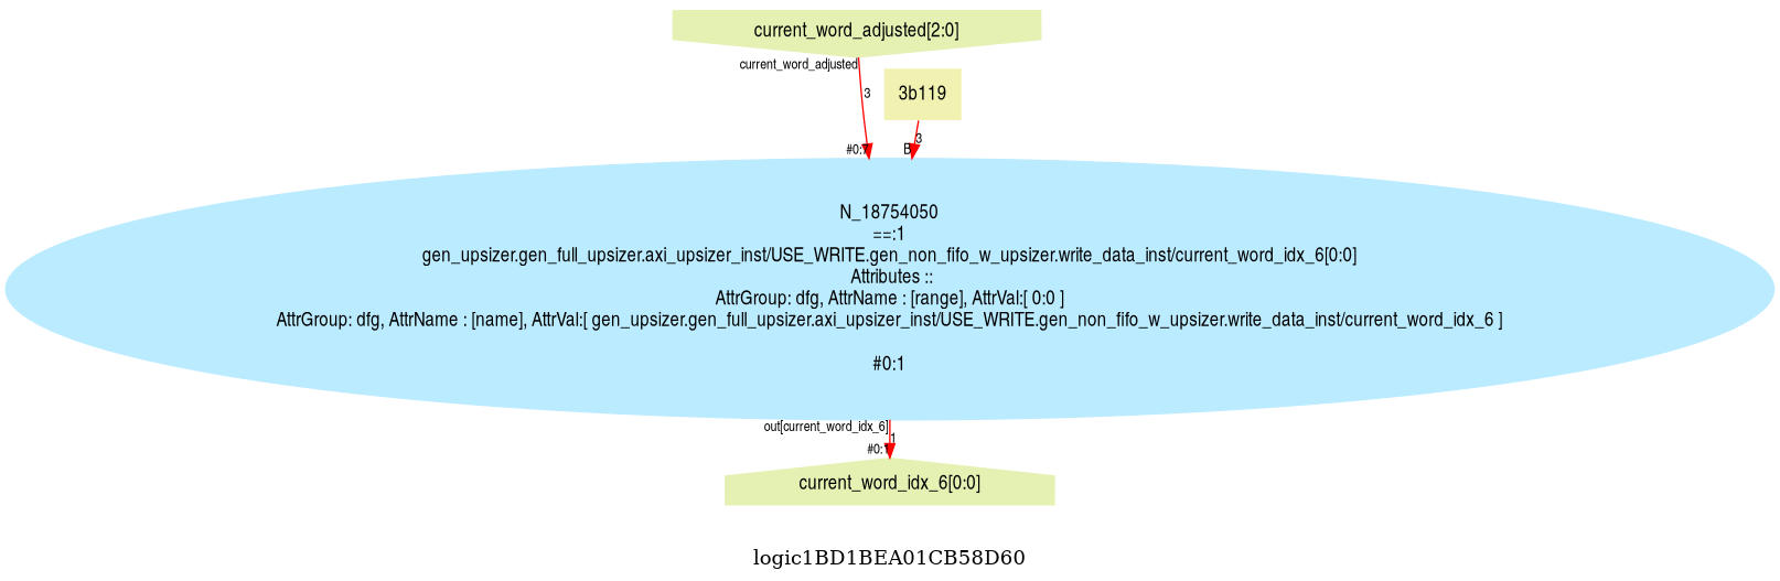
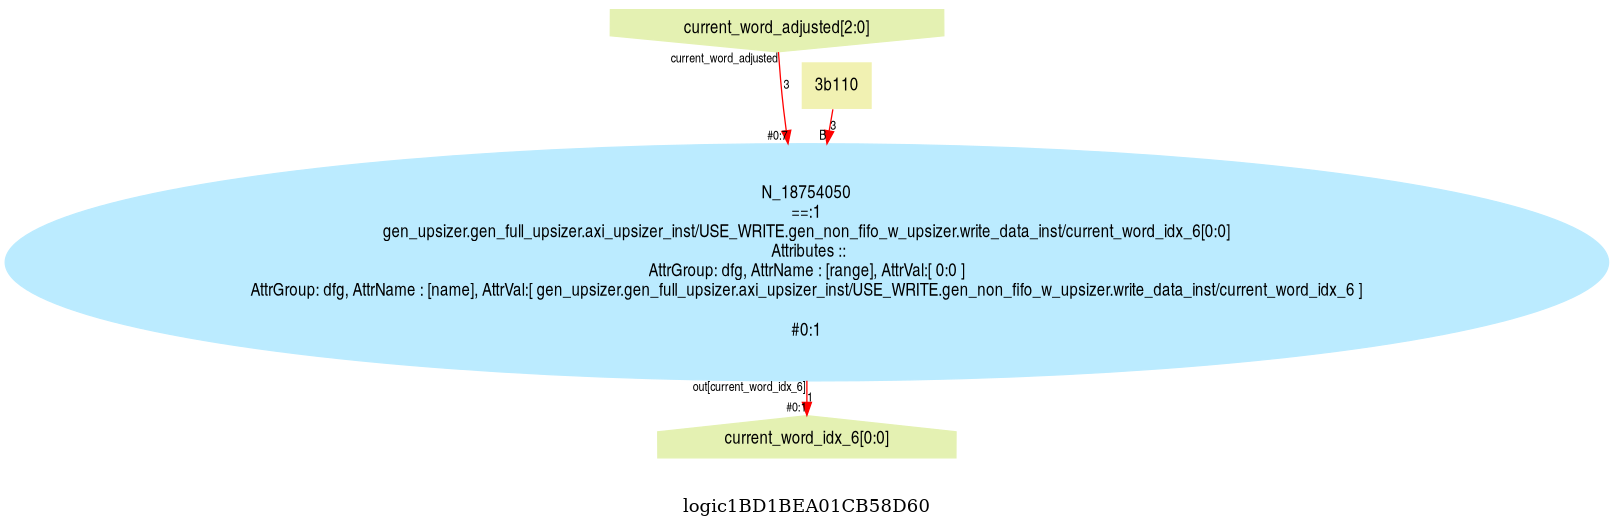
  digraph {
    label=logic1BD1BEA01CB58D60
    ranksep=0.1
    splines=true
    node [color="#e4f1b2" fontname=helveticanarrow style=filled]
    edge [color="#ff0000" fontname=helveticanarrow fontsize=10]
    n1 [label="current_word_adjusted[2:0]" shape=invhouse]
    n2 [label="current_word_idx_6[0:0]" shape=house]
    n3 [color="#bbebff" label="N_18754050\n==:1\ngen_upsizer.gen_full_upsizer.axi_upsizer_inst/USE_WRITE.gen_non_fifo_w_upsizer.write_data_inst/current_word_idx_6[0:0]\n Attributes ::\nAttrGroup: dfg, AttrName : [range], AttrVal:[ 0:0 ]\nAttrGroup: dfg, AttrName : [name], AttrVal:[ gen_upsizer.gen_full_upsizer.axi_upsizer_inst/USE_WRITE.gen_non_fifo_w_upsizer.write_data_inst/current_word_idx_6 ]\n\n#0:1\n"]
-   n4 [color="#f1f1b2" label="3b119" shape=plaintext]
+   n4 [color="#f1f1b2" label="3b110" shape=plaintext]
    subgraph sub_1 {
      rank=source
      n1
    }
    subgraph sub_2 {
      rank=sink
      n2
    }
    n1 -> n3 [headlabel="#0:7" label=3 taillabel=current_word_adjusted]
    n3 -> n2 [headlabel="#0:1" label=1 taillabel="out[current_word_idx_6]"]
    n4 -> n3 [headlabel=B label=3]
  }
